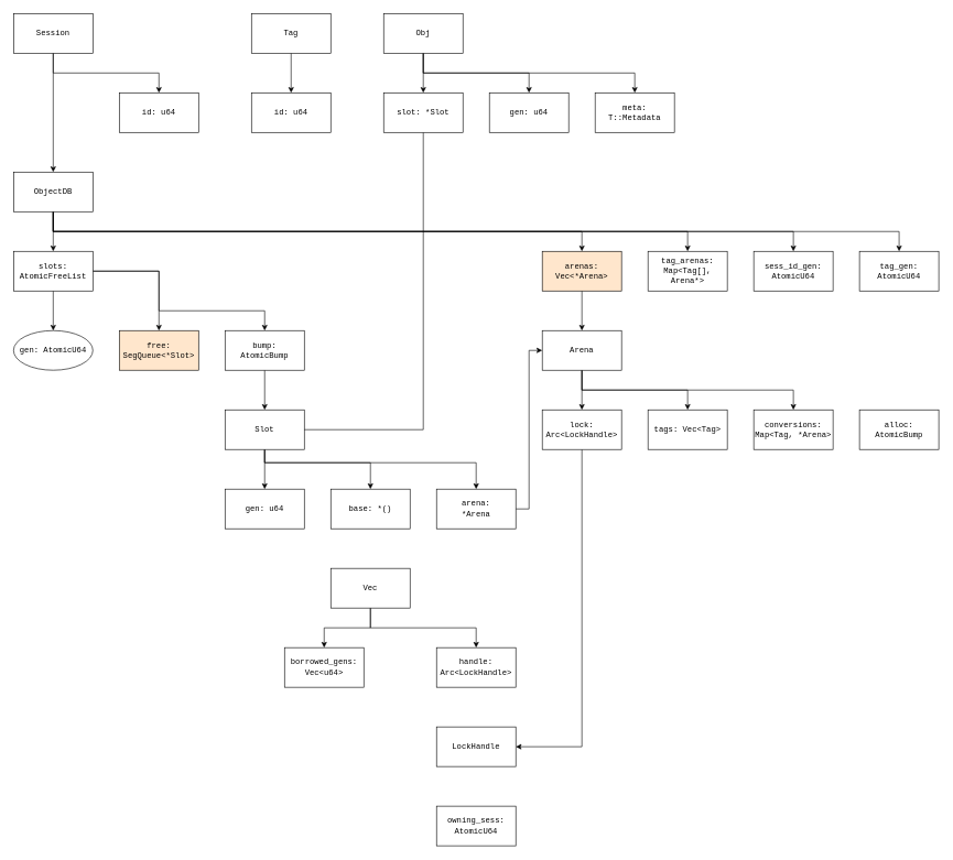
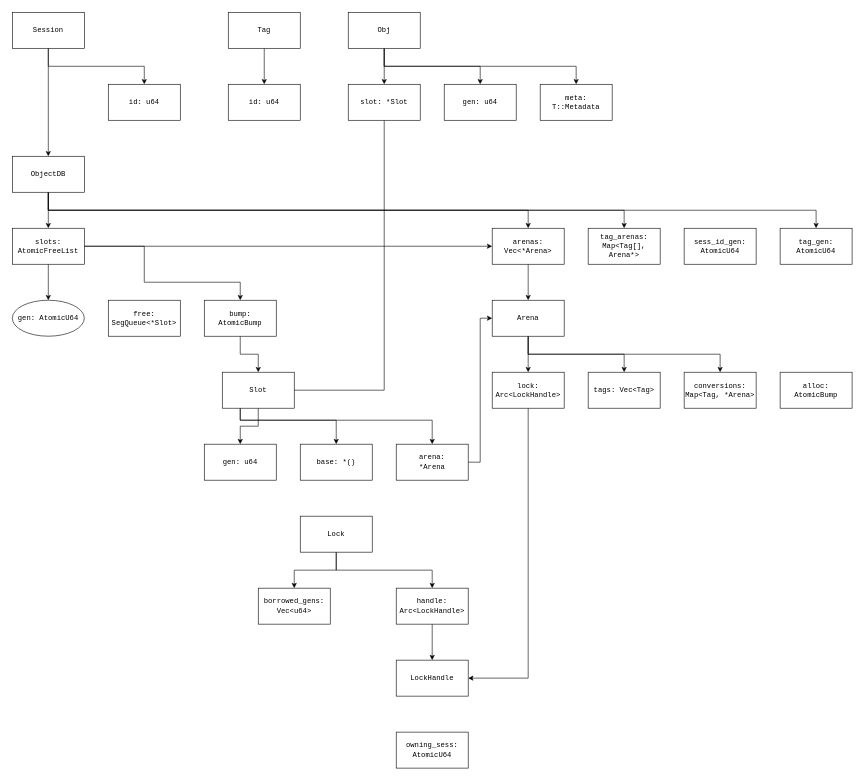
  <mxCell id="0" />
  <mxCell id="1" parent="0" />
  <mxCell id="2" style="edgeStyle=orthogonalEdgeStyle;rounded=0;orthogonalLoop=1;jettySize=auto;html=1;entryX=0.5;entryY=0;entryDx=0;entryDy=0;fontFamily=Courier New;exitX=0.5;exitY=1;exitDx=0;exitDy=0;" edge="1" parent="1" source="12" target="9"><mxGeometry relative="1" as="geometry" /></mxCell>
  <mxCell id="3" style="edgeStyle=orthogonalEdgeStyle;rounded=0;orthogonalLoop=1;jettySize=auto;html=1;entryX=0.5;entryY=0;entryDx=0;entryDy=0;fontFamily=Courier New;" edge="1" parent="1" source="8" target="12"><mxGeometry relative="1" as="geometry"><Array as="points"><mxPoint x="80" y="370" /><mxPoint x="80" y="370" /></Array></mxGeometry></mxCell>
  <mxCell id="4" style="edgeStyle=orthogonalEdgeStyle;rounded=0;orthogonalLoop=1;jettySize=auto;html=1;entryX=0.5;entryY=0;entryDx=0;entryDy=0;fontFamily=Courier New;" edge="1" parent="1" source="8" target="25"><mxGeometry relative="1" as="geometry"><Array as="points"><mxPoint x="80" y="350" /><mxPoint x="880" y="350" /></Array></mxGeometry></mxCell>
  <mxCell id="5" style="edgeStyle=orthogonalEdgeStyle;rounded=0;orthogonalLoop=1;jettySize=auto;html=1;entryX=0.5;entryY=0;entryDx=0;entryDy=0;fontFamily=Courier New;" edge="1" parent="1" source="8" target="35"><mxGeometry relative="1" as="geometry"><Array as="points"><mxPoint x="80" y="350" /><mxPoint x="1040" y="350" /></Array></mxGeometry></mxCell>
- <mxCell id="6" style="edgeStyle=orthogonalEdgeStyle;rounded=0;orthogonalLoop=1;jettySize=auto;html=1;fontFamily=Courier New;" edge="1" parent="1" source="8" target="41"><mxGeometry relative="1" as="geometry"><Array as="points"><mxPoint x="80" y="350" /><mxPoint x="1200" y="350" /></Array></mxGeometry></mxCell>
  <mxCell id="7" style="edgeStyle=orthogonalEdgeStyle;rounded=0;orthogonalLoop=1;jettySize=auto;html=1;entryX=0.5;entryY=0;entryDx=0;entryDy=0;fontFamily=Courier New;" edge="1" parent="1" source="8" target="49"><mxGeometry relative="1" as="geometry"><Array as="points"><mxPoint x="80" y="350" /><mxPoint x="1360" y="350" /></Array></mxGeometry></mxCell>
  <mxCell id="8" value="&lt;font face=&quot;Courier New&quot;&gt;ObjectDB&lt;/font&gt;" style="rounded=0;whiteSpace=wrap;html=1;" vertex="1" parent="1"><mxGeometry x="20" y="260" width="120" height="60" as="geometry" /></mxCell>
  <mxCell id="9" value="&lt;font face=&quot;Courier New&quot;&gt;gen: AtomicU64&lt;/font&gt;" style="ellipse;whiteSpace=wrap;html=1;" vertex="1" parent="1"><mxGeometry x="20" y="500" width="120" height="60" as="geometry" /></mxCell>
- <mxCell id="10" style="edgeStyle=orthogonalEdgeStyle;rounded=0;orthogonalLoop=1;jettySize=auto;html=1;fontFamily=Courier New;entryX=0.5;entryY=0;entryDx=0;entryDy=0;" edge="1" parent="1" source="12" target="13"><mxGeometry relative="1" as="geometry"><mxPoint x="240" y="500" as="targetPoint" /></mxGeometry></mxCell>
+ <mxCell id="10" style="edgeStyle=orthogonalEdgeStyle;rounded=0;orthogonalLoop=1;jettySize=auto;html=1;fontFamily=Courier New;" edge="1" parent="1" source="12" target="25"><mxGeometry relative="1" as="geometry"><mxPoint x="240" y="500" as="targetPoint" /></mxGeometry></mxCell>
  <mxCell id="11" style="edgeStyle=orthogonalEdgeStyle;rounded=0;orthogonalLoop=1;jettySize=auto;html=1;entryX=0.5;entryY=0;entryDx=0;entryDy=0;fontFamily=Courier New;" edge="1" parent="1" source="12" target="15"><mxGeometry relative="1" as="geometry"><Array as="points"><mxPoint x="240" y="470" /><mxPoint x="400" y="470" /></Array></mxGeometry></mxCell>
  <mxCell id="12" value="&lt;font face=&quot;Courier New&quot;&gt;slots: AtomicFreeList&lt;/font&gt;" style="rounded=0;whiteSpace=wrap;html=1;" vertex="1" parent="1"><mxGeometry x="20" y="380" width="120" height="60" as="geometry" /></mxCell>
- <mxCell id="13" value="&lt;font face=&quot;Courier New&quot;&gt;free: SegQueue&amp;lt;*Slot&amp;gt;&lt;/font&gt;" style="rounded=0;whiteSpace=wrap;html=1;fillColor=#ffe6cc;" vertex="1" parent="1"><mxGeometry x="180" y="500" width="120" height="60" as="geometry" /></mxCell>
+ <mxCell id="13" value="&lt;font face=&quot;Courier New&quot;&gt;free: SegQueue&amp;lt;*Slot&amp;gt;&lt;/font&gt;" style="rounded=0;whiteSpace=wrap;html=1;" vertex="1" parent="1"><mxGeometry x="180" y="500" width="120" height="60" as="geometry" /></mxCell>
  <mxCell id="14" style="edgeStyle=orthogonalEdgeStyle;rounded=0;orthogonalLoop=1;jettySize=auto;html=1;entryX=0.5;entryY=0;entryDx=0;entryDy=0;fontFamily=Courier New;" edge="1" parent="1" source="15" target="19"><mxGeometry relative="1" as="geometry" /></mxCell>
  <mxCell id="15" value="&lt;font face=&quot;Courier New&quot;&gt;bump:&lt;br&gt;AtomicBump&lt;/font&gt;" style="rounded=0;whiteSpace=wrap;html=1;" vertex="1" parent="1"><mxGeometry x="340" y="500" width="120" height="60" as="geometry" /></mxCell>
  <mxCell id="16" style="edgeStyle=orthogonalEdgeStyle;rounded=0;orthogonalLoop=1;jettySize=auto;html=1;entryX=0.5;entryY=0;entryDx=0;entryDy=0;fontFamily=Courier New;" edge="1" parent="1" source="19" target="20"><mxGeometry relative="1" as="geometry" /></mxCell>
  <mxCell id="17" style="edgeStyle=orthogonalEdgeStyle;rounded=0;orthogonalLoop=1;jettySize=auto;html=1;entryX=0.5;entryY=0;entryDx=0;entryDy=0;fontFamily=Courier New;" edge="1" parent="1" source="19" target="21"><mxGeometry relative="1" as="geometry"><Array as="points"><mxPoint x="400" y="700" /><mxPoint x="560" y="700" /></Array></mxGeometry></mxCell>
  <mxCell id="18" style="edgeStyle=orthogonalEdgeStyle;rounded=0;orthogonalLoop=1;jettySize=auto;html=1;entryX=0.5;entryY=0;entryDx=0;entryDy=0;fontFamily=Courier New;" edge="1" parent="1" source="19" target="23"><mxGeometry relative="1" as="geometry"><Array as="points"><mxPoint x="400" y="700" /><mxPoint x="720" y="700" /></Array></mxGeometry></mxCell>
- <mxCell id="19" value="&lt;font face=&quot;Courier New&quot;&gt;Slot&lt;/font&gt;" style="rounded=0;whiteSpace=wrap;html=1;" vertex="1" parent="1"><mxGeometry x="340" y="620" width="120" height="60" as="geometry" /></mxCell>
+ <mxCell id="19" value="&lt;font face=&quot;Courier New&quot;&gt;Slot&lt;/font&gt;" style="rounded=0;whiteSpace=wrap;html=1;" vertex="1" parent="1"><mxGeometry x="370" y="620" width="120" height="60" as="geometry" /></mxCell>
  <mxCell id="20" value="&lt;font face=&quot;Courier New&quot;&gt;gen: u64&lt;/font&gt;" style="rounded=0;whiteSpace=wrap;html=1;" vertex="1" parent="1"><mxGeometry x="340" y="740" width="120" height="60" as="geometry" /></mxCell>
  <mxCell id="21" value="&lt;font face=&quot;Courier New&quot;&gt;base: *()&lt;/font&gt;" style="rounded=0;whiteSpace=wrap;html=1;" vertex="1" parent="1"><mxGeometry x="500" y="740" width="120" height="60" as="geometry" /></mxCell>
  <mxCell id="22" style="edgeStyle=orthogonalEdgeStyle;rounded=0;orthogonalLoop=1;jettySize=auto;html=1;entryX=0;entryY=0.5;entryDx=0;entryDy=0;fontFamily=Courier New;" edge="1" parent="1" source="23" target="29"><mxGeometry relative="1" as="geometry" /></mxCell>
  <mxCell id="23" value="&lt;font face=&quot;Courier New&quot;&gt;arena:&lt;br&gt;*Arena&lt;br&gt;&lt;/font&gt;" style="rounded=0;whiteSpace=wrap;html=1;" vertex="1" parent="1"><mxGeometry x="660" y="740" width="120" height="60" as="geometry" /></mxCell>
  <mxCell id="24" style="edgeStyle=orthogonalEdgeStyle;rounded=0;orthogonalLoop=1;jettySize=auto;html=1;entryX=0.5;entryY=0;entryDx=0;entryDy=0;fontFamily=Courier New;" edge="1" parent="1" source="25" target="29"><mxGeometry relative="1" as="geometry" /></mxCell>
- <mxCell id="25" value="&lt;font face=&quot;Courier New&quot;&gt;arenas: Vec&amp;lt;*Arena&amp;gt;&lt;/font&gt;" style="rounded=0;whiteSpace=wrap;html=1;fillColor=#ffe6cc;" vertex="1" parent="1"><mxGeometry x="820" y="380" width="120" height="60" as="geometry" /></mxCell>
+ <mxCell id="25" value="&lt;font face=&quot;Courier New&quot;&gt;arenas: Vec&amp;lt;*Arena&amp;gt;&lt;/font&gt;" style="rounded=0;whiteSpace=wrap;html=1;" vertex="1" parent="1"><mxGeometry x="820" y="380" width="120" height="60" as="geometry" /></mxCell>
  <mxCell id="26" style="edgeStyle=orthogonalEdgeStyle;rounded=0;orthogonalLoop=1;jettySize=auto;html=1;entryX=0.5;entryY=0;entryDx=0;entryDy=0;fontFamily=Courier New;" edge="1" parent="1" source="29" target="31"><mxGeometry relative="1" as="geometry" /></mxCell>
  <mxCell id="27" style="edgeStyle=orthogonalEdgeStyle;rounded=0;orthogonalLoop=1;jettySize=auto;html=1;entryX=0.5;entryY=0;entryDx=0;entryDy=0;fontFamily=Courier New;" edge="1" parent="1" source="29" target="32"><mxGeometry relative="1" as="geometry"><Array as="points"><mxPoint x="880" y="590" /><mxPoint x="1040" y="590" /></Array></mxGeometry></mxCell>
  <mxCell id="28" style="edgeStyle=orthogonalEdgeStyle;rounded=0;orthogonalLoop=1;jettySize=auto;html=1;entryX=0.5;entryY=0;entryDx=0;entryDy=0;fontFamily=Courier New;" edge="1" parent="1" source="29" target="33"><mxGeometry relative="1" as="geometry"><Array as="points"><mxPoint x="880" y="590" /><mxPoint x="1200" y="590" /></Array></mxGeometry></mxCell>
  <mxCell id="29" value="&lt;font face=&quot;Courier New&quot;&gt;Arena&lt;/font&gt;" style="rounded=0;whiteSpace=wrap;html=1;" vertex="1" parent="1"><mxGeometry x="820" y="500" width="120" height="60" as="geometry" /></mxCell>
  <mxCell id="30" style="edgeStyle=orthogonalEdgeStyle;rounded=0;orthogonalLoop=1;jettySize=auto;html=1;fontFamily=Courier New;entryX=1;entryY=0.5;entryDx=0;entryDy=0;" edge="1" parent="1" source="31" target="40"><mxGeometry relative="1" as="geometry"><mxPoint x="880" y="740" as="targetPoint" /><Array as="points"><mxPoint x="880" y="1130" /></Array></mxGeometry></mxCell>
  <mxCell id="31" value="&lt;font face=&quot;Courier New&quot;&gt;lock: Arc&amp;lt;LockHandle&amp;gt;&lt;/font&gt;" style="rounded=0;whiteSpace=wrap;html=1;" vertex="1" parent="1"><mxGeometry x="820" y="620" width="120" height="60" as="geometry" /></mxCell>
  <mxCell id="32" value="&lt;font face=&quot;Courier New&quot;&gt;tags: Vec&amp;lt;Tag&amp;gt;&lt;/font&gt;" style="rounded=0;whiteSpace=wrap;html=1;" vertex="1" parent="1"><mxGeometry x="980" y="620" width="120" height="60" as="geometry" /></mxCell>
  <mxCell id="33" value="&lt;font face=&quot;Courier New&quot;&gt;conversions: Map&amp;lt;Tag, *Arena&amp;gt;&lt;/font&gt;" style="rounded=0;whiteSpace=wrap;html=1;" vertex="1" parent="1"><mxGeometry x="1140" y="620" width="120" height="60" as="geometry" /></mxCell>
  <mxCell id="34" value="&lt;font face=&quot;Courier New&quot;&gt;alloc: AtomicBump&lt;/font&gt;" style="rounded=0;whiteSpace=wrap;html=1;" vertex="1" parent="1"><mxGeometry x="1300" y="620" width="120" height="60" as="geometry" /></mxCell>
  <mxCell id="35" value="&lt;font face=&quot;Courier New&quot;&gt;tag_arenas:&lt;br&gt;Map&amp;lt;Tag[], Arena*&amp;gt;&lt;br&gt;&lt;/font&gt;" style="rounded=0;whiteSpace=wrap;html=1;" vertex="1" parent="1"><mxGeometry x="980" y="380" width="120" height="60" as="geometry" /></mxCell>
  <mxCell id="36" style="edgeStyle=orthogonalEdgeStyle;rounded=0;orthogonalLoop=1;jettySize=auto;html=1;entryX=0.5;entryY=0;entryDx=0;entryDy=0;fontFamily=Courier New;" edge="1" parent="1" source="38" target="8"><mxGeometry relative="1" as="geometry" /></mxCell>
  <mxCell id="37" style="edgeStyle=orthogonalEdgeStyle;rounded=0;orthogonalLoop=1;jettySize=auto;html=1;entryX=0.5;entryY=0;entryDx=0;entryDy=0;fontFamily=Courier New;" edge="1" parent="1" source="38" target="39"><mxGeometry relative="1" as="geometry"><Array as="points"><mxPoint x="80" y="110" /><mxPoint x="240" y="110" /></Array></mxGeometry></mxCell>
  <mxCell id="38" value="&lt;font face=&quot;Courier New&quot;&gt;Session&lt;/font&gt;" style="rounded=0;whiteSpace=wrap;html=1;" vertex="1" parent="1"><mxGeometry x="20" y="20" width="120" height="60" as="geometry" /></mxCell>
  <mxCell id="39" value="&lt;font face=&quot;Courier New&quot;&gt;id: u64&lt;/font&gt;" style="rounded=0;whiteSpace=wrap;html=1;" vertex="1" parent="1"><mxGeometry x="180" y="140" width="120" height="60" as="geometry" /></mxCell>
  <mxCell id="40" value="&lt;font face=&quot;Courier New&quot;&gt;LockHandle&lt;br&gt;&lt;/font&gt;" style="rounded=0;whiteSpace=wrap;html=1;" vertex="1" parent="1"><mxGeometry x="660" y="1100" width="120" height="60" as="geometry" /></mxCell>
  <mxCell id="41" value="&lt;font face=&quot;Courier New&quot;&gt;sess_id_gen:&lt;br&gt;AtomicU64&lt;br&gt;&lt;/font&gt;" style="rounded=0;whiteSpace=wrap;html=1;" vertex="1" parent="1"><mxGeometry x="1140" y="380" width="120" height="60" as="geometry" /></mxCell>
  <mxCell id="42" value="&lt;font face=&quot;Courier New&quot;&gt;owning_sess: AtomicU64&lt;br&gt;&lt;/font&gt;" style="rounded=0;whiteSpace=wrap;html=1;" vertex="1" parent="1"><mxGeometry x="660" y="1220" width="120" height="60" as="geometry" /></mxCell>
  <mxCell id="43" style="edgeStyle=orthogonalEdgeStyle;rounded=0;orthogonalLoop=1;jettySize=auto;html=1;entryX=0.5;entryY=0;entryDx=0;entryDy=0;fontFamily=Courier New;" edge="1" parent="1" source="45" target="46"><mxGeometry relative="1" as="geometry" /></mxCell>
  <mxCell id="44" style="edgeStyle=orthogonalEdgeStyle;rounded=0;orthogonalLoop=1;jettySize=auto;html=1;entryX=0.5;entryY=0;entryDx=0;entryDy=0;fontFamily=Courier New;" edge="1" parent="1" source="45" target="48"><mxGeometry relative="1" as="geometry"><Array as="points"><mxPoint x="560" y="950" /><mxPoint x="720" y="950" /></Array></mxGeometry></mxCell>
- <mxCell id="45" value="&lt;font face=&quot;Courier New&quot;&gt;Vec&lt;br&gt;&lt;/font&gt;" style="rounded=0;whiteSpace=wrap;html=1;" vertex="1" parent="1"><mxGeometry x="500" y="860" width="120" height="60" as="geometry" /></mxCell>
+ <mxCell id="45" value="&lt;font face=&quot;Courier New&quot;&gt;Lock&lt;br&gt;&lt;/font&gt;" style="rounded=0;whiteSpace=wrap;html=1;" vertex="1" parent="1"><mxGeometry x="500" y="860" width="120" height="60" as="geometry" /></mxCell>
  <mxCell id="46" value="&lt;font face=&quot;Courier New&quot;&gt;borrowed_gens: Vec&amp;lt;u64&amp;gt;&lt;br&gt;&lt;/font&gt;" style="rounded=0;whiteSpace=wrap;html=1;" vertex="1" parent="1"><mxGeometry x="430" y="980" width="120" height="60" as="geometry" /></mxCell>
+ <mxCell id="47" style="edgeStyle=orthogonalEdgeStyle;rounded=0;orthogonalLoop=1;jettySize=auto;html=1;entryX=0.5;entryY=0;entryDx=0;entryDy=0;fontFamily=Courier New;" edge="1" parent="1" source="48" target="40"><mxGeometry relative="1" as="geometry" /></mxCell>
  <mxCell id="48" value="&lt;font face=&quot;Courier New&quot;&gt;handle: Arc&amp;lt;LockHandle&amp;gt;&lt;br&gt;&lt;/font&gt;" style="rounded=0;whiteSpace=wrap;html=1;" vertex="1" parent="1"><mxGeometry x="660" y="980" width="120" height="60" as="geometry" /></mxCell>
  <mxCell id="49" value="&lt;font face=&quot;Courier New&quot;&gt;tag_gen: AtomicU64&lt;br&gt;&lt;/font&gt;" style="rounded=0;whiteSpace=wrap;html=1;" vertex="1" parent="1"><mxGeometry x="1300" y="380" width="120" height="60" as="geometry" /></mxCell>
  <mxCell id="50" style="edgeStyle=orthogonalEdgeStyle;rounded=0;orthogonalLoop=1;jettySize=auto;html=1;entryX=0.5;entryY=0;entryDx=0;entryDy=0;fontFamily=Courier New;" edge="1" parent="1" source="51" target="52"><mxGeometry relative="1" as="geometry" /></mxCell>
  <mxCell id="51" value="&lt;font face=&quot;Courier New&quot;&gt;Tag&lt;/font&gt;" style="rounded=0;whiteSpace=wrap;html=1;" vertex="1" parent="1"><mxGeometry x="380" y="20" width="120" height="60" as="geometry" /></mxCell>
  <mxCell id="52" value="&lt;font face=&quot;Courier New&quot;&gt;id: u64&lt;/font&gt;" style="rounded=0;whiteSpace=wrap;html=1;" vertex="1" parent="1"><mxGeometry x="380" y="140" width="120" height="60" as="geometry" /></mxCell>
  <mxCell id="53" style="edgeStyle=orthogonalEdgeStyle;rounded=0;orthogonalLoop=1;jettySize=auto;html=1;entryX=0.5;entryY=0;entryDx=0;entryDy=0;fontFamily=Courier New;" edge="1" parent="1" source="56" target="58"><mxGeometry relative="1" as="geometry" /></mxCell>
  <mxCell id="54" style="edgeStyle=orthogonalEdgeStyle;rounded=0;orthogonalLoop=1;jettySize=auto;html=1;entryX=0.5;entryY=0;entryDx=0;entryDy=0;fontFamily=Courier New;" edge="1" parent="1" source="56" target="59"><mxGeometry relative="1" as="geometry"><Array as="points"><mxPoint x="640" y="110" /><mxPoint x="800" y="110" /></Array></mxGeometry></mxCell>
  <mxCell id="55" style="edgeStyle=orthogonalEdgeStyle;rounded=0;orthogonalLoop=1;jettySize=auto;html=1;entryX=0.5;entryY=0;entryDx=0;entryDy=0;fontFamily=Courier New;" edge="1" parent="1" source="56" target="60"><mxGeometry relative="1" as="geometry"><Array as="points"><mxPoint x="640" y="110" /><mxPoint x="960" y="110" /></Array></mxGeometry></mxCell>
  <mxCell id="56" value="&lt;font face=&quot;Courier New&quot;&gt;Obj&lt;/font&gt;" style="rounded=0;whiteSpace=wrap;html=1;" vertex="1" parent="1"><mxGeometry x="580" y="20" width="120" height="60" as="geometry" /></mxCell>
  <mxCell id="57" style="edgeStyle=orthogonalEdgeStyle;rounded=0;orthogonalLoop=1;jettySize=auto;html=1;entryX=1;entryY=0.5;entryDx=0;entryDy=0;fontFamily=Courier New;endArrow=none;" edge="1" parent="1" source="58" target="19"><mxGeometry relative="1" as="geometry"><Array as="points"><mxPoint x="640" y="650" /></Array></mxGeometry></mxCell>
  <mxCell id="58" value="&lt;font face=&quot;Courier New&quot;&gt;slot: *Slot&lt;/font&gt;" style="rounded=0;whiteSpace=wrap;html=1;" vertex="1" parent="1"><mxGeometry x="580" y="140" width="120" height="60" as="geometry" /></mxCell>
  <mxCell id="59" value="&lt;font face=&quot;Courier New&quot;&gt;gen: u64&lt;/font&gt;" style="rounded=0;whiteSpace=wrap;html=1;" vertex="1" parent="1"><mxGeometry x="740" y="140" width="120" height="60" as="geometry" /></mxCell>
  <mxCell id="60" value="&lt;font face=&quot;Courier New&quot;&gt;meta: T::Metadata&lt;/font&gt;" style="rounded=0;whiteSpace=wrap;html=1;" vertex="1" parent="1"><mxGeometry x="900" y="140" width="120" height="60" as="geometry" /></mxCell>
